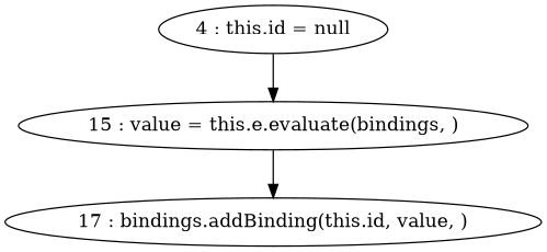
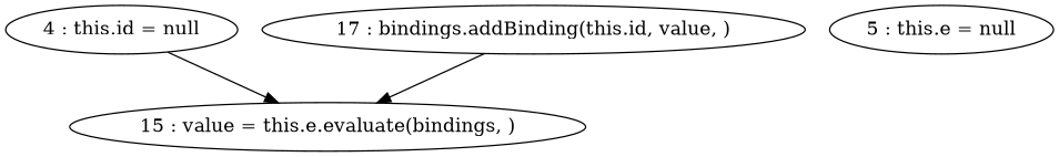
  digraph {
    "4 : this.id = null"
    "15 : value = this.e.evaluate(bindings, )"
+   "5 : this.e = null"
    "17 : bindings.addBinding(this.id, value, )"
    "4 : this.id = null" -> "15 : value = this.e.evaluate(bindings, )"
-   "15 : value = this.e.evaluate(bindings, )" -> "17 : bindings.addBinding(this.id, value, )"
+   "17 : bindings.addBinding(this.id, value, )" -> "15 : value = this.e.evaluate(bindings, )"
  }
